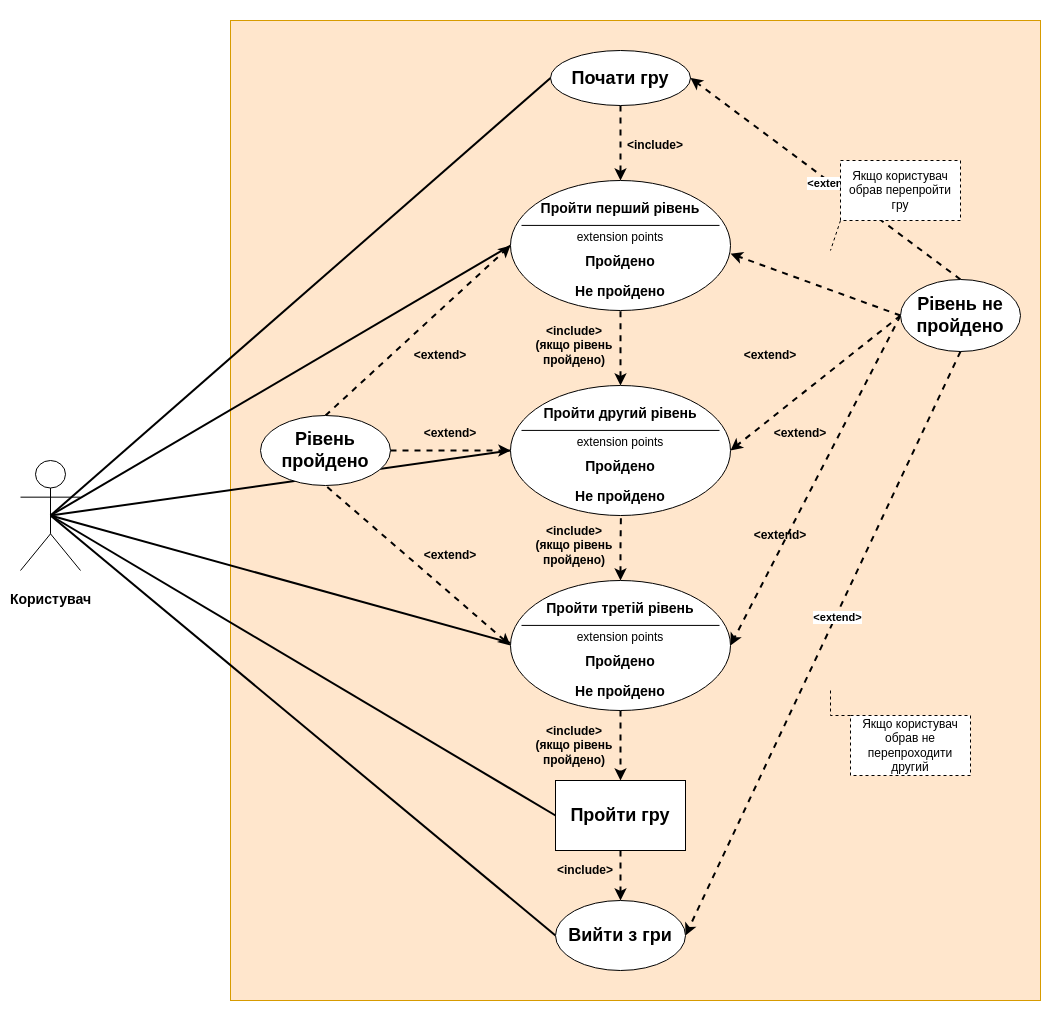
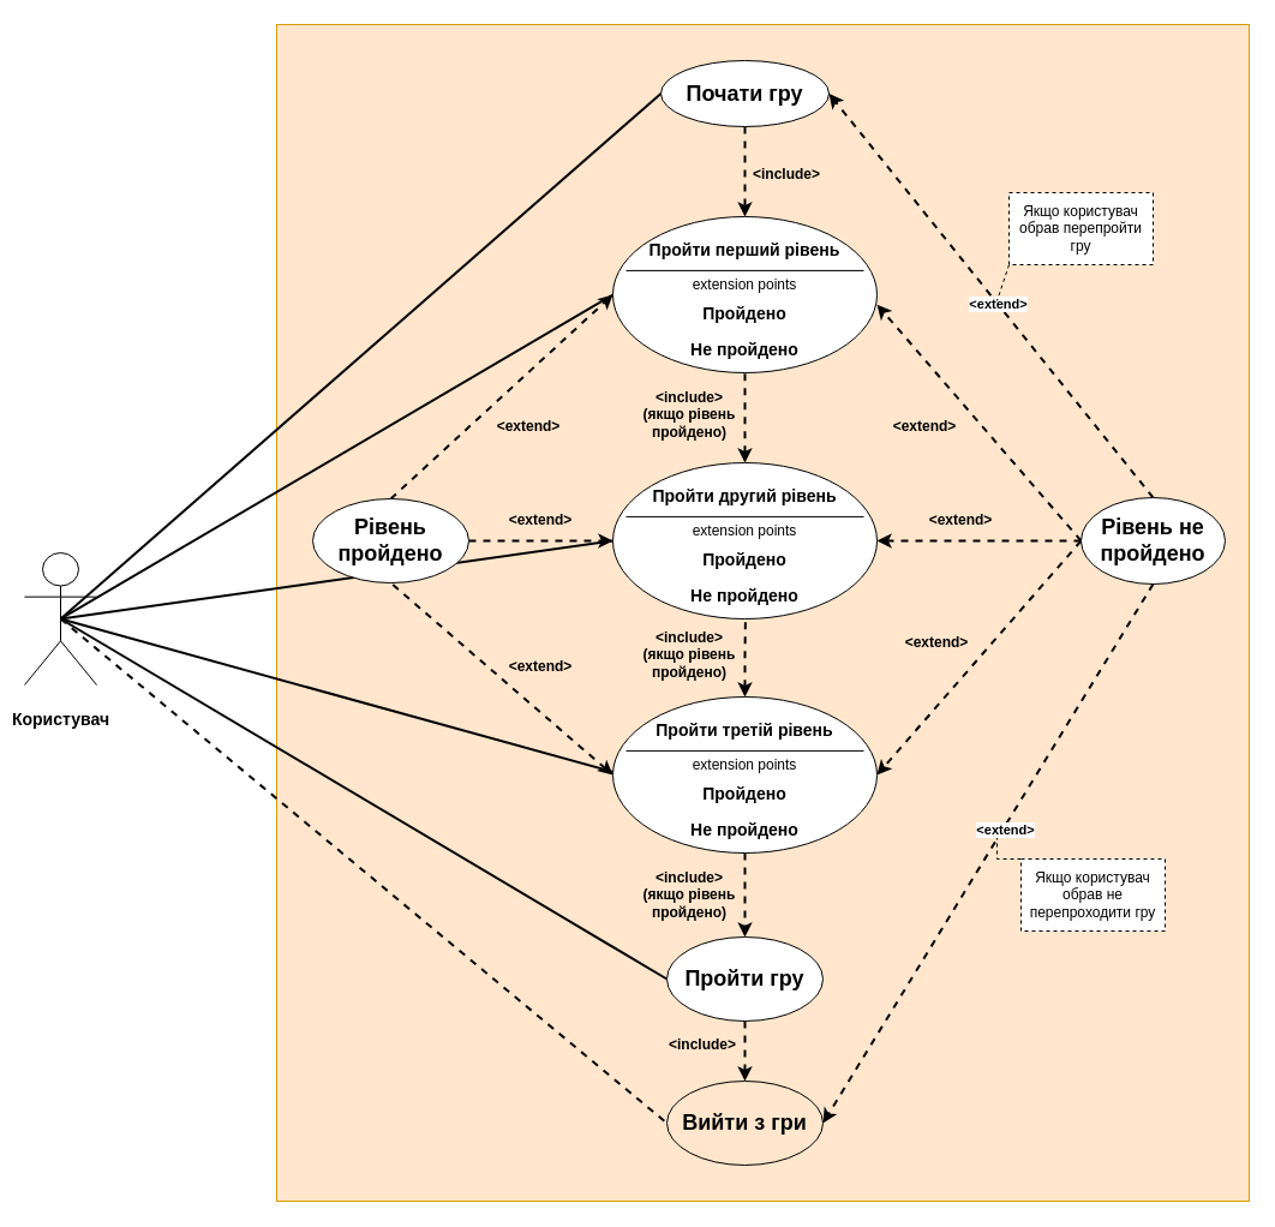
  <mxCell id="0" />
  <mxCell id="1" parent="0" />
  <mxCell id="2" value="" style="whiteSpace=wrap;html=1;fillColor=#ffe6cc;strokeColor=#d79b00;" vertex="1" parent="1"><mxGeometry x="230" y="20" width="810" height="980" as="geometry" /></mxCell>
  <mxCell id="3" style="rounded=0;orthogonalLoop=1;jettySize=auto;html=1;exitX=0.5;exitY=0.5;exitDx=0;exitDy=0;exitPerimeter=0;entryX=0;entryY=0.75;entryDx=0;entryDy=0;strokeWidth=2;endArrow=none;endFill=0;" edge="1" parent="1" source="9" target="18"><mxGeometry relative="1" as="geometry" /></mxCell>
  <mxCell id="4" style="rounded=0;orthogonalLoop=1;jettySize=auto;html=1;exitX=0.5;exitY=0.5;exitDx=0;exitDy=0;exitPerimeter=0;entryX=0;entryY=0.5;entryDx=0;entryDy=0;strokeWidth=2;endArrow=none;endFill=0;" edge="1" parent="1" source="9" target="11"><mxGeometry relative="1" as="geometry" /></mxCell>
  <mxCell id="5" style="rounded=0;orthogonalLoop=1;jettySize=auto;html=1;exitX=0.5;exitY=0.5;exitDx=0;exitDy=0;exitPerimeter=0;entryX=0;entryY=0.5;entryDx=0;entryDy=0;strokeWidth=2;endArrow=none;endFill=0;" edge="1" parent="1" source="9" target="35"><mxGeometry relative="1" as="geometry" /></mxCell>
- <mxCell id="6" style="rounded=0;orthogonalLoop=1;jettySize=auto;html=1;exitX=0.5;exitY=0.5;exitDx=0;exitDy=0;exitPerimeter=0;entryX=0;entryY=0.5;entryDx=0;entryDy=0;strokeWidth=2;endArrow=none;endFill=0;" edge="1" parent="1" source="9" target="56"><mxGeometry relative="1" as="geometry" /></mxCell>
+ <mxCell id="6" style="rounded=0;orthogonalLoop=1;jettySize=auto;html=1;exitX=0.5;exitY=0.5;exitDx=0;exitDy=0;exitPerimeter=0;entryX=0;entryY=0.5;entryDx=0;entryDy=0;strokeWidth=2;endArrow=none;endFill=0;dashed=1;" edge="1" parent="1" source="9" target="56"><mxGeometry relative="1" as="geometry" /></mxCell>
  <mxCell id="7" style="rounded=0;orthogonalLoop=1;jettySize=auto;html=1;exitX=0.5;exitY=0.5;exitDx=0;exitDy=0;exitPerimeter=0;entryX=0;entryY=0;entryDx=0;entryDy=0;strokeWidth=2;endArrow=none;endFill=0;" edge="1" parent="1" source="9" target="47"><mxGeometry relative="1" as="geometry" /></mxCell>
  <mxCell id="8" style="rounded=0;orthogonalLoop=1;jettySize=auto;html=1;exitX=0.5;exitY=0.5;exitDx=0;exitDy=0;exitPerimeter=0;entryX=0;entryY=0;entryDx=0;entryDy=0;strokeWidth=2;endArrow=none;endFill=0;" edge="1" parent="1" source="9" target="41"><mxGeometry relative="1" as="geometry" /></mxCell>
  <mxCell id="9" value="&lt;h3&gt;Користувач&lt;/h3&gt;" style="shape=umlActor;verticalLabelPosition=bottom;verticalAlign=top;html=1;outlineConnect=0;" vertex="1" parent="1"><mxGeometry x="20" y="460" width="60" height="110" as="geometry" /></mxCell>
  <mxCell id="10" style="edgeStyle=orthogonalEdgeStyle;rounded=0;orthogonalLoop=1;jettySize=auto;html=1;exitX=0.5;exitY=1;exitDx=0;exitDy=0;entryX=0.5;entryY=0;entryDx=0;entryDy=0;strokeWidth=2;dashed=1;" edge="1" parent="1" source="11" target="43"><mxGeometry relative="1" as="geometry" /></mxCell>
  <mxCell id="11" value="&lt;h2&gt;Почати гру&lt;/h2&gt;" style="ellipse;whiteSpace=wrap;html=1;" vertex="1" parent="1"><mxGeometry x="550" y="50" width="140" height="55" as="geometry" /></mxCell>
  <mxCell id="12" value="&lt;b&gt;&amp;lt;include&amp;gt;&lt;/b&gt;" style="text;html=1;align=center;verticalAlign=middle;whiteSpace=wrap;rounded=0;" vertex="1" parent="1"><mxGeometry x="625" y="130" width="60" height="30" as="geometry" /></mxCell>
  <mxCell id="13" style="rounded=0;orthogonalLoop=1;jettySize=auto;html=1;exitX=0;exitY=0.5;exitDx=0;exitDy=0;entryX=0.5;entryY=1;entryDx=0;entryDy=0;strokeWidth=2;startArrow=classic;startFill=1;endArrow=none;endFill=0;dashed=1;" edge="1" parent="1" source="15" target="31"><mxGeometry relative="1" as="geometry" /></mxCell>
  <mxCell id="14" style="edgeStyle=orthogonalEdgeStyle;rounded=0;orthogonalLoop=1;jettySize=auto;html=1;exitX=0.5;exitY=1;exitDx=0;exitDy=0;entryX=0.5;entryY=0;entryDx=0;entryDy=0;strokeWidth=2;dashed=1;" edge="1" parent="1" source="15" target="35"><mxGeometry relative="1" as="geometry" /></mxCell>
  <mxCell id="15" value="" style="shape=ellipse;container=1;horizontal=1;horizontalStack=0;resizeParent=1;resizeParentMax=0;resizeLast=0;html=1;dashed=0;collapsible=0;" vertex="1" parent="1"><mxGeometry x="510" y="580" width="220" height="130" as="geometry" /></mxCell>
  <mxCell id="16" value="&lt;h3&gt;Пройти третій рівень&lt;/h3&gt;" style="html=1;strokeColor=none;fillColor=none;align=center;verticalAlign=middle;rotatable=0;whiteSpace=wrap;" vertex="1" parent="15"><mxGeometry y="11.667" width="220.0" height="32.5" as="geometry" /></mxCell>
  <mxCell id="17" value="" style="line;strokeWidth=1;fillColor=none;rotatable=0;labelPosition=right;points=[];portConstraint=eastwest;dashed=0;resizeWidth=1;" vertex="1" parent="15"><mxGeometry x="11" y="39.5" width="198.0" height="10.833" as="geometry" /></mxCell>
  <mxCell id="18" value="extension points" style="text;html=1;align=center;verticalAlign=middle;rotatable=0;fillColor=none;strokeColor=none;whiteSpace=wrap;" vertex="1" parent="15"><mxGeometry y="46.163" width="220.0" height="21.667" as="geometry" /></mxCell>
  <mxCell id="19" value="&lt;h3 style=&quot;&quot;&gt;Пройдено&lt;/h3&gt;" style="text;html=1;align=center;verticalAlign=middle;rotatable=0;spacingLeft=0;fillColor=none;strokeColor=none;whiteSpace=wrap;" vertex="1" parent="15"><mxGeometry y="65" width="220" height="32.5" as="geometry" /></mxCell>
  <mxCell id="20" value="&lt;h3&gt;Не пройдено&lt;/h3&gt;" style="text;html=1;align=center;verticalAlign=middle;rotatable=0;spacingLeft=0;fillColor=none;strokeColor=none;whiteSpace=wrap;" vertex="1" parent="15"><mxGeometry y="94.5" width="220" height="32.5" as="geometry" /></mxCell>
  <mxCell id="21" value="&lt;b&gt;&amp;lt;include&amp;gt;&lt;br&gt;(якщо рівень пройдено)&lt;/b&gt;" style="text;html=1;align=center;verticalAlign=middle;whiteSpace=wrap;rounded=0;" vertex="1" parent="1"><mxGeometry x="531" y="330" width="86" height="30" as="geometry" /></mxCell>
  <mxCell id="22" style="rounded=0;orthogonalLoop=1;jettySize=auto;html=1;exitX=0;exitY=0.5;exitDx=0;exitDy=0;entryX=1;entryY=0.5;entryDx=0;entryDy=0;strokeWidth=2;dashed=1;" edge="1" parent="1" source="27" target="15"><mxGeometry relative="1" as="geometry" /></mxCell>
  <mxCell id="23" style="rounded=0;orthogonalLoop=1;jettySize=auto;html=1;exitX=0;exitY=0.5;exitDx=0;exitDy=0;entryX=1;entryY=0;entryDx=0;entryDy=0;dashed=1;strokeWidth=2;" edge="1" parent="1" source="27" target="41"><mxGeometry relative="1" as="geometry" /></mxCell>
  <mxCell id="24" style="rounded=0;orthogonalLoop=1;jettySize=auto;html=1;exitX=0;exitY=0.5;exitDx=0;exitDy=0;entryX=1;entryY=0.25;entryDx=0;entryDy=0;strokeWidth=2;dashed=1;" edge="1" parent="1" source="27" target="47"><mxGeometry relative="1" as="geometry" /></mxCell>
  <mxCell id="25" style="rounded=0;orthogonalLoop=1;jettySize=auto;html=1;exitX=0.5;exitY=0;exitDx=0;exitDy=0;entryX=1;entryY=0.5;entryDx=0;entryDy=0;strokeWidth=2;dashed=1;" edge="1" parent="1" source="27" target="11"><mxGeometry relative="1" as="geometry" /></mxCell>
  <mxCell id="26" value="&lt;b&gt;&amp;lt;extend&amp;gt;&lt;/b&gt;" style="edgeLabel;html=1;align=center;verticalAlign=middle;resizable=0;points=[];" vertex="1" connectable="0" parent="25"><mxGeometry x="-0.04" relative="1" as="geometry"><mxPoint as="offset" /></mxGeometry></mxCell>
- <mxCell id="27" value="&lt;h2&gt;Рівень не пройдено&lt;/h2&gt;" style="ellipse;whiteSpace=wrap;html=1;" vertex="1" parent="1"><mxGeometry x="900" y="279" width="120" height="72" as="geometry" /></mxCell>
+ <mxCell id="27" value="&lt;h2&gt;Рівень не пройдено&lt;/h2&gt;" style="ellipse;whiteSpace=wrap;html=1;" vertex="1" parent="1"><mxGeometry x="900" y="414" width="120" height="72" as="geometry" /></mxCell>
  <mxCell id="28" value="&lt;b&gt;&amp;lt;extend&amp;gt;&lt;/b&gt;" style="text;html=1;align=center;verticalAlign=middle;whiteSpace=wrap;rounded=0;" vertex="1" parent="1"><mxGeometry x="750" y="520" width="60" height="30" as="geometry" /></mxCell>
  <mxCell id="29" style="rounded=0;orthogonalLoop=1;jettySize=auto;html=1;exitX=1;exitY=0.5;exitDx=0;exitDy=0;entryX=0;entryY=0;entryDx=0;entryDy=0;strokeWidth=2;dashed=1;" edge="1" parent="1" source="31" target="41"><mxGeometry relative="1" as="geometry" /></mxCell>
  <mxCell id="30" style="rounded=0;orthogonalLoop=1;jettySize=auto;html=1;exitX=0.5;exitY=0;exitDx=0;exitDy=0;entryX=0;entryY=0;entryDx=0;entryDy=0;strokeWidth=2;dashed=1;" edge="1" parent="1" source="31" target="47"><mxGeometry relative="1" as="geometry" /></mxCell>
  <mxCell id="31" value="&lt;h2&gt;Рівень пройдено&lt;/h2&gt;" style="ellipse;whiteSpace=wrap;html=1;" vertex="1" parent="1"><mxGeometry x="260" y="415" width="130" height="70" as="geometry" /></mxCell>
  <mxCell id="32" value="&lt;b&gt;&amp;lt;include&amp;gt;&lt;br&gt;(якщо рівень пройдено)&lt;/b&gt;" style="text;html=1;align=center;verticalAlign=middle;whiteSpace=wrap;rounded=0;" vertex="1" parent="1"><mxGeometry x="531" y="530" width="86" height="30" as="geometry" /></mxCell>
  <mxCell id="33" value="&lt;b&gt;&amp;lt;extend&amp;gt;&lt;/b&gt;" style="text;html=1;align=center;verticalAlign=middle;whiteSpace=wrap;rounded=0;" vertex="1" parent="1"><mxGeometry x="420" y="540" width="60" height="30" as="geometry" /></mxCell>
  <mxCell id="34" style="edgeStyle=orthogonalEdgeStyle;rounded=0;orthogonalLoop=1;jettySize=auto;html=1;exitX=0.5;exitY=1;exitDx=0;exitDy=0;entryX=0.5;entryY=0;entryDx=0;entryDy=0;strokeWidth=2;dashed=1;" edge="1" parent="1" source="35" target="56"><mxGeometry relative="1" as="geometry" /></mxCell>
- <mxCell id="35" value="&lt;h2&gt;Пройти гру&lt;/h2&gt;" style="whiteSpace=wrap;html=1;rounded=0;" vertex="1" parent="1"><mxGeometry x="555" y="780" width="130" height="70" as="geometry" /></mxCell>
+ <mxCell id="35" value="&lt;h2&gt;Пройти гру&lt;/h2&gt;" style="ellipse;whiteSpace=wrap;html=1;" vertex="1" parent="1"><mxGeometry x="555" y="780" width="130" height="70" as="geometry" /></mxCell>
  <mxCell id="36" style="edgeStyle=orthogonalEdgeStyle;rounded=0;orthogonalLoop=1;jettySize=auto;html=1;exitX=0.5;exitY=0;exitDx=0;exitDy=0;entryX=0.5;entryY=1;entryDx=0;entryDy=0;strokeWidth=2;dashed=1;startArrow=classic;startFill=1;endArrow=none;endFill=0;" edge="1" parent="1" source="37" target="43"><mxGeometry relative="1" as="geometry" /></mxCell>
  <mxCell id="37" value="" style="shape=ellipse;container=1;horizontal=1;horizontalStack=0;resizeParent=1;resizeParentMax=0;resizeLast=0;html=1;dashed=0;collapsible=0;" vertex="1" parent="1"><mxGeometry x="510" y="385" width="220" height="130" as="geometry" /></mxCell>
  <mxCell id="38" value="&lt;h3&gt;Пройти другий рівень&lt;/h3&gt;" style="html=1;strokeColor=none;fillColor=none;align=center;verticalAlign=middle;rotatable=0;whiteSpace=wrap;" vertex="1" parent="37"><mxGeometry y="11.667" width="220.0" height="32.5" as="geometry" /></mxCell>
  <mxCell id="39" value="" style="line;strokeWidth=1;fillColor=none;rotatable=0;labelPosition=right;points=[];portConstraint=eastwest;dashed=0;resizeWidth=1;" vertex="1" parent="37"><mxGeometry x="11" y="39.5" width="198.0" height="10.833" as="geometry" /></mxCell>
  <mxCell id="40" value="extension points" style="text;html=1;align=center;verticalAlign=middle;rotatable=0;fillColor=none;strokeColor=none;whiteSpace=wrap;" vertex="1" parent="37"><mxGeometry y="46.163" width="220.0" height="21.667" as="geometry" /></mxCell>
  <mxCell id="41" value="&lt;h3 style=&quot;&quot;&gt;&lt;span style=&quot;background-color: initial;&quot;&gt;Пройдено&lt;/span&gt;&lt;/h3&gt;" style="text;html=1;align=center;verticalAlign=middle;rotatable=0;spacingLeft=0;fillColor=none;strokeColor=none;whiteSpace=wrap;" vertex="1" parent="37"><mxGeometry y="65" width="220" height="32.5" as="geometry" /></mxCell>
  <mxCell id="42" value="&lt;h3&gt;Не пройдено&lt;/h3&gt;" style="text;html=1;align=center;verticalAlign=middle;rotatable=0;spacingLeft=0;fillColor=none;strokeColor=none;whiteSpace=wrap;" vertex="1" parent="37"><mxGeometry y="94.5" width="220" height="32.5" as="geometry" /></mxCell>
  <mxCell id="43" value="" style="shape=ellipse;container=1;horizontal=1;horizontalStack=0;resizeParent=1;resizeParentMax=0;resizeLast=0;html=1;dashed=0;collapsible=0;" vertex="1" parent="1"><mxGeometry x="510" y="180" width="220" height="130" as="geometry" /></mxCell>
  <mxCell id="44" value="&lt;h3&gt;Пройти перший рівень&lt;/h3&gt;" style="html=1;strokeColor=none;fillColor=none;align=center;verticalAlign=middle;rotatable=0;whiteSpace=wrap;" vertex="1" parent="43"><mxGeometry y="11.667" width="220.0" height="32.5" as="geometry" /></mxCell>
  <mxCell id="45" value="" style="line;strokeWidth=1;fillColor=none;rotatable=0;labelPosition=right;points=[];portConstraint=eastwest;dashed=0;resizeWidth=1;" vertex="1" parent="43"><mxGeometry x="11" y="39.5" width="198.0" height="10.833" as="geometry" /></mxCell>
  <mxCell id="46" value="extension points" style="text;html=1;align=center;verticalAlign=middle;rotatable=0;fillColor=none;strokeColor=none;whiteSpace=wrap;" vertex="1" parent="43"><mxGeometry y="46.163" width="220.0" height="21.667" as="geometry" /></mxCell>
  <mxCell id="47" value="&lt;h3 style=&quot;&quot;&gt;&lt;span style=&quot;background-color: initial;&quot;&gt;Пройдено&lt;/span&gt;&lt;/h3&gt;" style="text;html=1;align=center;verticalAlign=middle;rotatable=0;spacingLeft=0;fillColor=none;strokeColor=none;whiteSpace=wrap;" vertex="1" parent="43"><mxGeometry y="65" width="220" height="32.5" as="geometry" /></mxCell>
  <mxCell id="48" value="&lt;h3&gt;Не пройдено&lt;/h3&gt;" style="text;html=1;align=center;verticalAlign=middle;rotatable=0;spacingLeft=0;fillColor=none;strokeColor=none;whiteSpace=wrap;" vertex="1" parent="43"><mxGeometry y="94.5" width="220" height="32.5" as="geometry" /></mxCell>
  <mxCell id="49" style="edgeStyle=orthogonalEdgeStyle;rounded=0;orthogonalLoop=1;jettySize=auto;html=1;exitX=0.5;exitY=0;exitDx=0;exitDy=0;entryX=0.502;entryY=1.07;entryDx=0;entryDy=0;entryPerimeter=0;strokeWidth=2;startArrow=classic;startFill=1;endArrow=none;endFill=0;dashed=1;" edge="1" parent="1" source="15" target="42"><mxGeometry relative="1" as="geometry" /></mxCell>
  <mxCell id="50" value="&lt;b&gt;&amp;lt;extend&amp;gt;&lt;/b&gt;" style="text;html=1;align=center;verticalAlign=middle;whiteSpace=wrap;rounded=0;" vertex="1" parent="1"><mxGeometry x="420" y="418" width="60" height="30" as="geometry" /></mxCell>
  <mxCell id="51" value="&lt;b&gt;&amp;lt;extend&amp;gt;&lt;/b&gt;" style="text;html=1;align=center;verticalAlign=middle;whiteSpace=wrap;rounded=0;" vertex="1" parent="1"><mxGeometry x="410" y="340" width="60" height="30" as="geometry" /></mxCell>
  <mxCell id="52" style="edgeStyle=orthogonalEdgeStyle;rounded=0;orthogonalLoop=1;jettySize=auto;html=1;exitX=0;exitY=0;exitDx=0;exitDy=0;dashed=1;endArrow=none;endFill=0;" edge="1" parent="1" source="59"><mxGeometry relative="1" as="geometry"><mxPoint x="830" y="690" as="targetPoint" /></mxGeometry></mxCell>
  <mxCell id="53" value="&lt;b&gt;&amp;lt;extend&amp;gt;&lt;/b&gt;" style="text;html=1;align=center;verticalAlign=middle;whiteSpace=wrap;rounded=0;" vertex="1" parent="1"><mxGeometry x="770" y="418" width="60" height="30" as="geometry" /></mxCell>
  <mxCell id="54" value="&lt;b&gt;&amp;lt;extend&amp;gt;&lt;/b&gt;" style="text;html=1;align=center;verticalAlign=middle;whiteSpace=wrap;rounded=0;" vertex="1" parent="1"><mxGeometry x="740" y="340" width="60" height="30" as="geometry" /></mxCell>
  <mxCell id="55" value="&lt;b&gt;&amp;lt;include&amp;gt;&lt;br&gt;(якщо рівень пройдено)&lt;/b&gt;" style="text;html=1;align=center;verticalAlign=middle;whiteSpace=wrap;rounded=0;" vertex="1" parent="1"><mxGeometry x="531" y="730" width="86" height="30" as="geometry" /></mxCell>
- <mxCell id="56" value="&lt;h2&gt;Вийти з гри&lt;/h2&gt;" style="ellipse;whiteSpace=wrap;html=1;" vertex="1" parent="1"><mxGeometry x="555" y="900" width="130" height="70" as="geometry" /></mxCell>
+ <mxCell id="56" value="&lt;h2&gt;Вийти з гри&lt;/h2&gt;" style="ellipse;whiteSpace=wrap;html=1;fillColor=#ffe6cc;" vertex="1" parent="1"><mxGeometry x="555" y="900" width="130" height="70" as="geometry" /></mxCell>
  <mxCell id="57" style="rounded=0;orthogonalLoop=1;jettySize=auto;html=1;exitX=0;exitY=1;exitDx=0;exitDy=0;endArrow=none;endFill=0;dashed=1;" edge="1" parent="1" source="58"><mxGeometry relative="1" as="geometry"><mxPoint x="830" y="250" as="targetPoint" /></mxGeometry></mxCell>
  <mxCell id="58" value="Якщо користувач обрав перепройти гру" style="rounded=0;whiteSpace=wrap;html=1;dashed=1;" vertex="1" parent="1"><mxGeometry x="840" y="160" width="120" height="60" as="geometry" /></mxCell>
- <mxCell id="59" value="Якщо користувач обрав не перепроходити другий" style="rounded=0;whiteSpace=wrap;html=1;dashed=1;" vertex="1" parent="1"><mxGeometry x="850" y="715" width="120" height="60" as="geometry" /></mxCell>
+ <mxCell id="59" value="Якщо користувач обрав не перепроходити гру" style="rounded=0;whiteSpace=wrap;html=1;dashed=1;" vertex="1" parent="1"><mxGeometry x="850" y="715" width="120" height="60" as="geometry" /></mxCell>
  <mxCell id="60" style="rounded=0;orthogonalLoop=1;jettySize=auto;html=1;exitX=0.5;exitY=1;exitDx=0;exitDy=0;entryX=1;entryY=0.5;entryDx=0;entryDy=0;strokeWidth=2;dashed=1;" edge="1" parent="1" source="27" target="56"><mxGeometry relative="1" as="geometry" /></mxCell>
  <mxCell id="61" value="&lt;b&gt;&amp;lt;extend&amp;gt;&lt;/b&gt;" style="edgeLabel;html=1;align=center;verticalAlign=middle;resizable=0;points=[];" vertex="1" connectable="0" parent="60"><mxGeometry x="-0.093" y="1" relative="1" as="geometry"><mxPoint as="offset" /></mxGeometry></mxCell>
  <mxCell id="62" value="&lt;b&gt;&amp;lt;include&amp;gt;&lt;br&gt;&lt;/b&gt;" style="text;html=1;align=center;verticalAlign=middle;whiteSpace=wrap;rounded=0;" vertex="1" parent="1"><mxGeometry x="550" y="855" width="70" height="30" as="geometry" /></mxCell>
